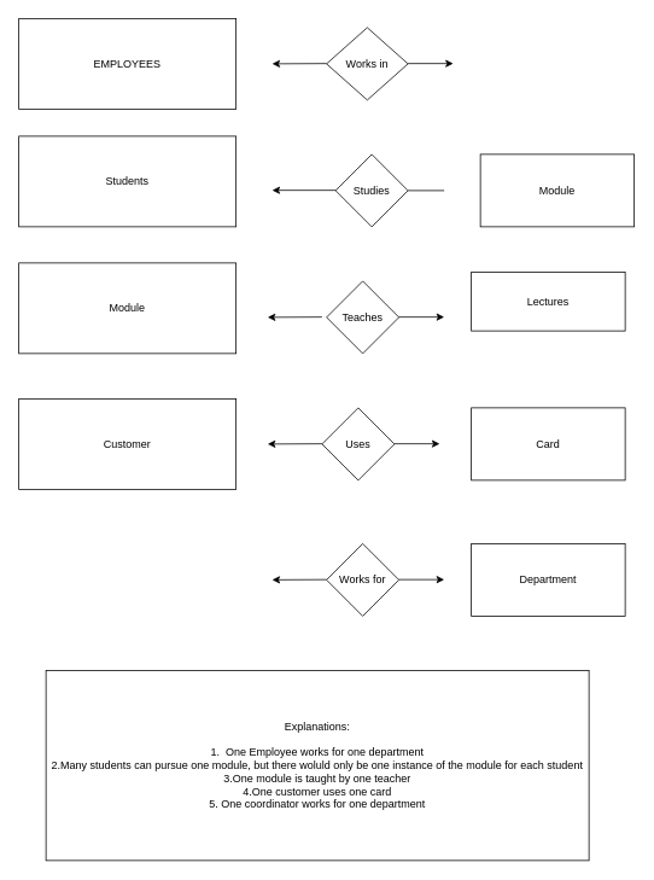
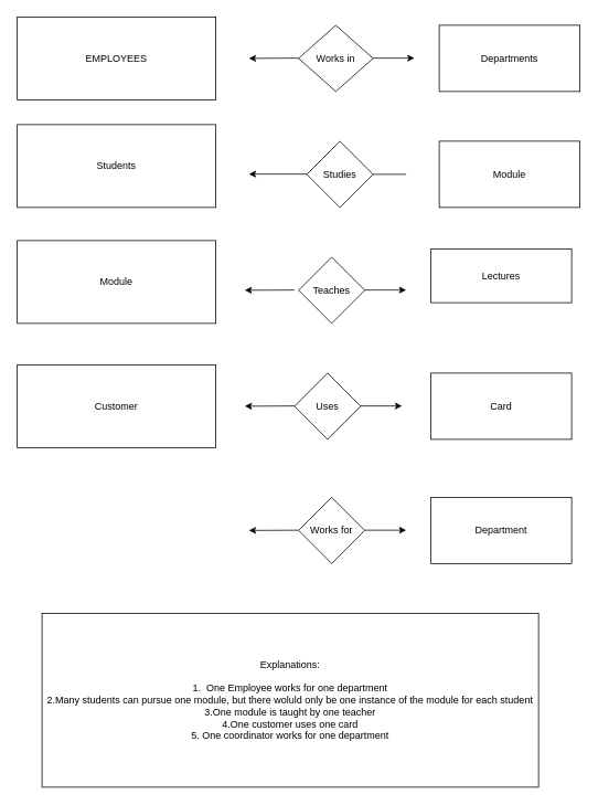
  <mxCell id="0" />
  <mxCell id="1" parent="0" />
+ <mxCell id="2" value="Departments" style="rounded=0;whiteSpace=wrap;html=1;" parent="1" vertex="1"><mxGeometry x="530" y="30" width="170" height="80" as="geometry" /></mxCell>
  <mxCell id="3" value="EMPLOYEES" style="rounded=0;whiteSpace=wrap;html=1;" parent="1" vertex="1"><mxGeometry x="20" y="20" width="240" height="100" as="geometry" /></mxCell>
  <mxCell id="4" value="Works in" style="rhombus;whiteSpace=wrap;html=1;" parent="1" vertex="1"><mxGeometry x="360" y="30" width="90" height="80" as="geometry" /></mxCell>
  <mxCell id="5" value="Module" style="rounded=0;whiteSpace=wrap;html=1;" parent="1" vertex="1"><mxGeometry x="530" y="170" width="170" height="80" as="geometry" /></mxCell>
  <mxCell id="6" value="Students" style="rounded=0;whiteSpace=wrap;html=1;" parent="1" vertex="1"><mxGeometry x="20" y="150" width="240" height="100" as="geometry" /></mxCell>
  <mxCell id="7" value="Studies" style="rhombus;whiteSpace=wrap;html=1;" parent="1" vertex="1"><mxGeometry x="370" y="170" width="80" height="80" as="geometry" /></mxCell>
  <mxCell id="8" value="Lectures" style="rounded=0;whiteSpace=wrap;html=1;" parent="1" vertex="1"><mxGeometry x="520" y="300" width="170" height="65" as="geometry" /></mxCell>
  <mxCell id="9" value="Module" style="rounded=0;whiteSpace=wrap;html=1;" parent="1" vertex="1"><mxGeometry x="20" y="290" width="240" height="100" as="geometry" /></mxCell>
  <mxCell id="10" value="Card" style="rounded=0;whiteSpace=wrap;html=1;" parent="1" vertex="1"><mxGeometry x="520" y="450" width="170" height="80" as="geometry" /></mxCell>
  <mxCell id="11" value="Customer" style="rounded=0;whiteSpace=wrap;html=1;" parent="1" vertex="1"><mxGeometry x="20" y="440" width="240" height="100" as="geometry" /></mxCell>
  <mxCell id="12" value="Department" style="rounded=0;whiteSpace=wrap;html=1;" parent="1" vertex="1"><mxGeometry x="520" y="600" width="170" height="80" as="geometry" /></mxCell>
  <mxCell id="13" value="" style="endArrow=classic;html=1;rounded=0;" parent="1" edge="1"><mxGeometry width="50" height="50" relative="1" as="geometry"><mxPoint x="370" y="209.69" as="sourcePoint" /><mxPoint x="300" y="209.69" as="targetPoint" /></mxGeometry></mxCell>
  <mxCell id="14" value="" style="endArrow=classic;html=1;rounded=0;" parent="1" edge="1"><mxGeometry width="50" height="50" relative="1" as="geometry"><mxPoint x="360" y="69.69" as="sourcePoint" /><mxPoint x="300" y="70" as="targetPoint" /></mxGeometry></mxCell>
  <mxCell id="15" value="" style="endArrow=classic;html=1;rounded=0;" parent="1" edge="1"><mxGeometry width="50" height="50" relative="1" as="geometry"><mxPoint x="450" y="69.69" as="sourcePoint" /><mxPoint x="500" y="69.69" as="targetPoint" /></mxGeometry></mxCell>
  <mxCell id="16" value="Teaches" style="rhombus;whiteSpace=wrap;html=1;" parent="1" vertex="1"><mxGeometry x="360" y="310" width="80" height="80" as="geometry" /></mxCell>
  <mxCell id="17" value="" style="endArrow=classic;html=1;rounded=0;" parent="1" edge="1"><mxGeometry width="50" height="50" relative="1" as="geometry"><mxPoint x="355" y="349.69" as="sourcePoint" /><mxPoint x="295" y="350" as="targetPoint" /></mxGeometry></mxCell>
  <mxCell id="18" value="" style="endArrow=classic;html=1;rounded=0;" parent="1" edge="1"><mxGeometry width="50" height="50" relative="1" as="geometry"><mxPoint x="440" y="349.69" as="sourcePoint" /><mxPoint x="490" y="349.69" as="targetPoint" /></mxGeometry></mxCell>
  <mxCell id="19" value="Uses" style="rhombus;whiteSpace=wrap;html=1;" parent="1" vertex="1"><mxGeometry x="355" y="450" width="80" height="80" as="geometry" /></mxCell>
  <mxCell id="20" value="" style="endArrow=classic;html=1;rounded=0;" parent="1" edge="1"><mxGeometry width="50" height="50" relative="1" as="geometry"><mxPoint x="355" y="489.69" as="sourcePoint" /><mxPoint x="295" y="490" as="targetPoint" /></mxGeometry></mxCell>
  <mxCell id="21" value="" style="endArrow=classic;html=1;rounded=0;" parent="1" edge="1"><mxGeometry width="50" height="50" relative="1" as="geometry"><mxPoint x="435" y="489.69" as="sourcePoint" /><mxPoint x="485" y="489.69" as="targetPoint" /></mxGeometry></mxCell>
  <mxCell id="22" value="Works for" style="rhombus;whiteSpace=wrap;html=1;" parent="1" vertex="1"><mxGeometry x="360" y="600" width="80" height="80" as="geometry" /></mxCell>
  <mxCell id="23" value="" style="endArrow=classic;html=1;rounded=0;" parent="1" edge="1"><mxGeometry width="50" height="50" relative="1" as="geometry"><mxPoint x="360" y="639.69" as="sourcePoint" /><mxPoint x="300" y="640" as="targetPoint" /></mxGeometry></mxCell>
  <mxCell id="24" value="" style="endArrow=classic;html=1;rounded=0;" parent="1" edge="1"><mxGeometry width="50" height="50" relative="1" as="geometry"><mxPoint x="440" y="639.69" as="sourcePoint" /><mxPoint x="490" y="639.69" as="targetPoint" /></mxGeometry></mxCell>
  <mxCell id="25" value="" style="endArrow=none;html=1;rounded=0;" parent="1" edge="1"><mxGeometry width="50" height="50" relative="1" as="geometry"><mxPoint x="450" y="210" as="sourcePoint" /><mxPoint x="490" y="210" as="targetPoint" /></mxGeometry></mxCell>
  <mxCell id="26" value="Explanations:&lt;br&gt;&lt;br&gt;1.&amp;nbsp; One Employee works for one department&lt;div&gt;2.Many students can pursue one module, but there woluld only be one instance of the module for each student&lt;/div&gt;&lt;div&gt;3.One module is taught by one teacher&lt;/div&gt;&lt;div&gt;4.One customer uses one card&lt;/div&gt;&lt;div&gt;5. One coordinator works for one department&lt;/div&gt;" style="rounded=0;whiteSpace=wrap;html=1;" parent="1" vertex="1"><mxGeometry x="50" y="740" width="600" height="210" as="geometry" /></mxCell>
